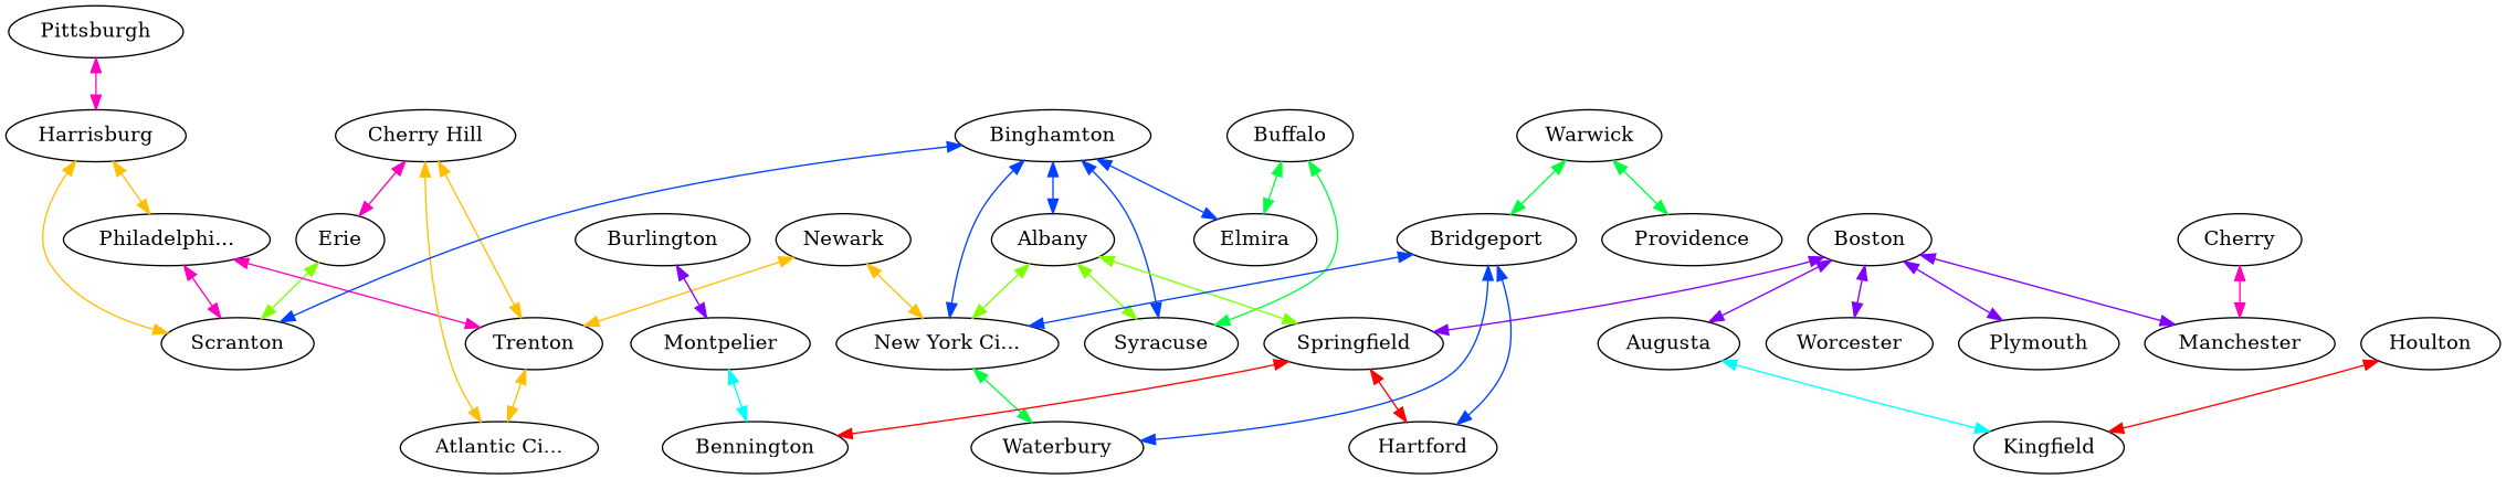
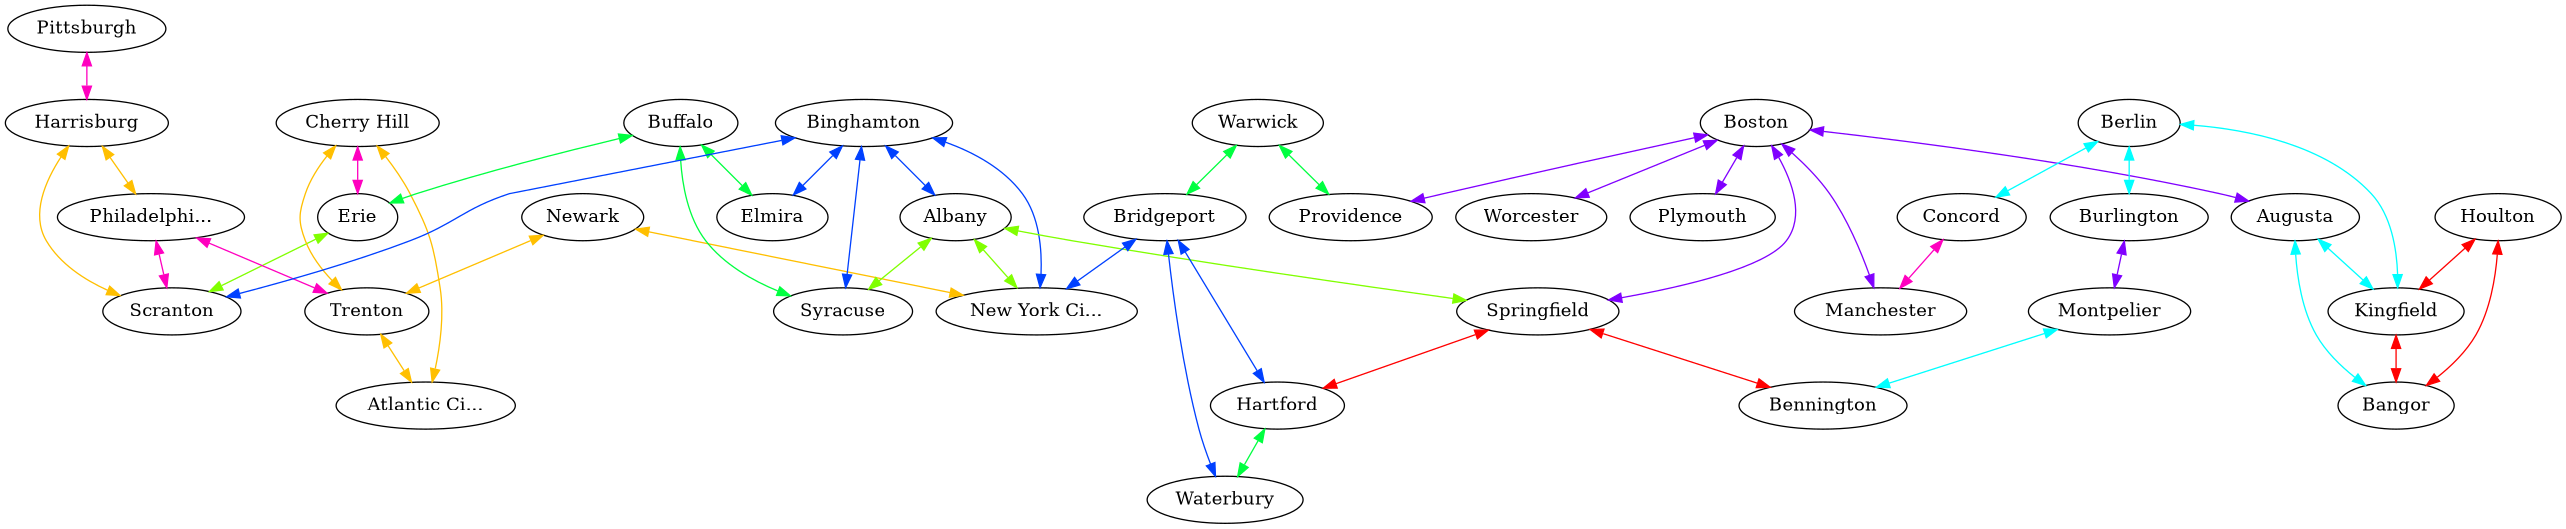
  graph {
    edge [color="0.625,1,1" dir=both]
    n1 [label=Erie]
    n2 [label=Scranton]
    n3 [label=Pittsburgh]
    n4 [label=Harrisburg]
    n5 [label="Philadelphi..."]
    n6 [label=Trenton]
    n7 [label="Atlantic Ci..."]
    n8 [label="Cherry Hill"]
    n9 [label=Newark]
    n10 [label="New York Ci..."]
    n11 [label=Buffalo]
    n12 [label=Elmira]
    n13 [label=Syracuse]
    n14 [label=Binghamton]
    n15 [label=Albany]
    n16 [label=Springfield]
    n17 [label=Hartford]
    n18 [label=Bennington]
    n19 [label=Montpelier]
    n20 [label=Waterbury]
    n21 [label=Bridgeport]
    n22 [label=Worcester]
    n23 [label=Boston]
    n24 [label=Plymouth]
    n25 [label=Manchester]
    n26 [label=Augusta]
    n27 [label=Providence]
    n28 [label=Kingfield]
+   n29 [label=Bangor]
    n30 [label=Burlington]
-   n32 [label=Cherry]
+   n31 [label=Berlin]
+   n32 [label=Concord]
    n33 [label=Houlton]
    n34 [label=Warwick]
    n1 -- n2 [color="0.25,1,1"]
    n3 -- n4 [color="0.875,1,1"]
    n4 -- n2 [color="0.125,1,1"]
    n4 -- n5 [color="0.125,1,1"]
    n5 -- n2 [color="0.875,1,1"]
    n5 -- n6 [color="0.875,1,1"]
    n6 -- n7 [color="0.125,1,1"]
    n8 -- n1 [color="0.875,1,1"]
    n8 -- n6 [color="0.125,1,1"]
    n8 -- n7 [color="0.125,1,1"]
    n9 -- n6 [color="0.125,1,1"]
    n9 -- n10 [color="0.125,1,1"]
+   n11 -- n1 [color="0.375,1,1"]
    n11 -- n12 [color="0.375,1,1"]
    n11 -- n13 [color="0.375,1,1"]
    n14 -- n2
    n14 -- n10
    n14 -- n12
    n14 -- n13
    n14 -- n15
    n15 -- n10 [color="0.25,1,1"]
    n15 -- n13 [color="0.25,1,1"]
    n15 -- n16 [color="0.25,1,1"]
    n16 -- n17 [color="1,1,1"]
    n16 -- n18 [color="1,1,1"]
-   n10 -- n20 [color="0.375,1,1"]
+   n17 -- n20 [color="0.375,1,1"]
    n19 -- n18 [color="0.5,1,1"]
    n21 -- n10
    n21 -- n17
    n21 -- n20
    n23 -- n16 [color="0.75,1,1"]
    n23 -- n22 [color="0.75,1,1"]
    n23 -- n24 [color="0.75,1,1"]
    n23 -- n25 [color="0.75,1,1"]
    n23 -- n26 [color="0.75,1,1"]
+   n23 -- n27 [color="0.75,1,1"]
    n26 -- n28 [color="0.5,1,1"]
+   n26 -- n29 [color="0.5,1,1"]
+   n28 -- n29 [color="1,1,1"]
    n30 -- n19 [color="0.75,1,1"]
+   n31 -- n28 [color="0.5,1,1"]
+   n31 -- n30 [color="0.5,1,1"]
+   n31 -- n32 [color="0.5,1,1"]
    n32 -- n25 [color="0.875,1,1"]
    n33 -- n28 [color="1,1,1"]
+   n33 -- n29 [color="1,1,1"]
    n34 -- n21 [color="0.375,1,1"]
    n34 -- n27 [color="0.375,1,1"]
  }
